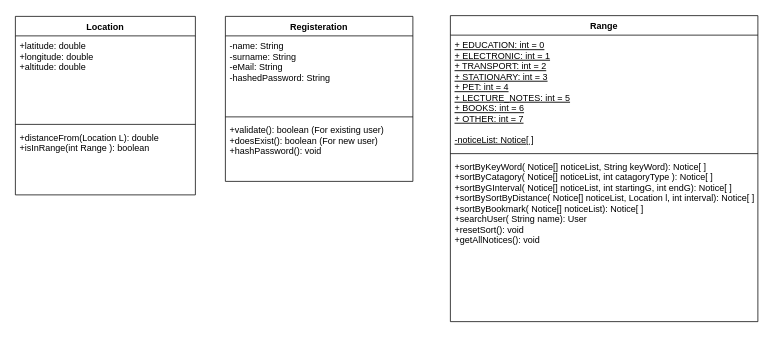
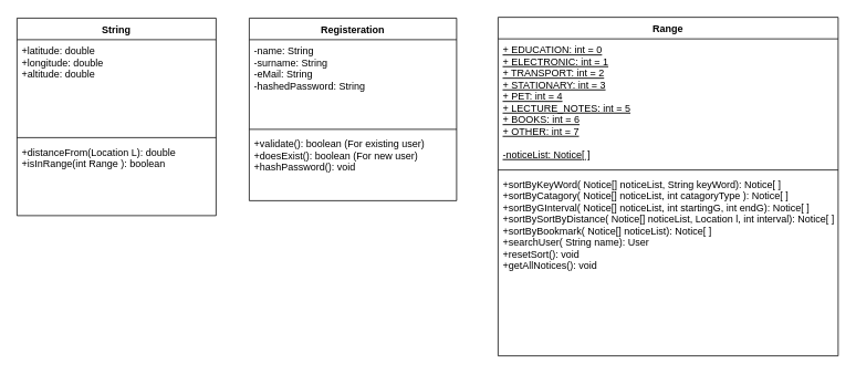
  <mxCell id="0" />
  <mxCell id="1" parent="0" />
- <mxCell id="2" value="Location" style="swimlane;fontStyle=1;align=center;verticalAlign=top;childLayout=stackLayout;horizontal=1;startSize=26;horizontalStack=0;resizeParent=1;resizeParentMax=0;resizeLast=0;collapsible=1;marginBottom=0;" vertex="1" parent="1"><mxGeometry x="20" y="21" width="240" height="238" as="geometry" /></mxCell>
+ <mxCell id="2" value="String" style="swimlane;fontStyle=1;align=center;verticalAlign=top;childLayout=stackLayout;horizontal=1;startSize=26;horizontalStack=0;resizeParent=1;resizeParentMax=0;resizeLast=0;collapsible=1;marginBottom=0;" vertex="1" parent="1"><mxGeometry x="20" y="21" width="240" height="238" as="geometry" /></mxCell>
  <mxCell id="3" value="+latitude: double&#10;+longitude: double&#10;+altitude: double" style="text;strokeColor=none;fillColor=none;align=left;verticalAlign=top;spacingLeft=4;spacingRight=4;overflow=hidden;rotatable=0;points=[[0,0.5],[1,0.5]];portConstraint=eastwest;" vertex="1" parent="2"><mxGeometry y="26" width="240" height="114" as="geometry" /></mxCell>
  <mxCell id="4" value="" style="line;strokeWidth=1;fillColor=none;align=left;verticalAlign=middle;spacingTop=-1;spacingLeft=3;spacingRight=3;rotatable=0;labelPosition=right;points=[];portConstraint=eastwest;" vertex="1" parent="2"><mxGeometry y="140" width="240" height="8" as="geometry" /></mxCell>
  <mxCell id="5" value="+distanceFrom(Location L): double&#10;+isInRange(int Range ): boolean" style="text;strokeColor=none;fillColor=none;align=left;verticalAlign=top;spacingLeft=4;spacingRight=4;overflow=hidden;rotatable=0;points=[[0,0.5],[1,0.5]];portConstraint=eastwest;" vertex="1" parent="2"><mxGeometry y="148" width="240" height="90" as="geometry" /></mxCell>
  <mxCell id="6" value="Registeration" style="swimlane;fontStyle=1;align=center;verticalAlign=top;childLayout=stackLayout;horizontal=1;startSize=26;horizontalStack=0;resizeParent=1;resizeParentMax=0;resizeLast=0;collapsible=1;marginBottom=0;" vertex="1" parent="1"><mxGeometry x="300" y="21" width="250" height="220" as="geometry" /></mxCell>
  <mxCell id="7" value="-name: String&#10;-surname: String&#10;-eMail: String&#10;-hashedPassword: String" style="text;strokeColor=none;fillColor=none;align=left;verticalAlign=top;spacingLeft=4;spacingRight=4;overflow=hidden;rotatable=0;points=[[0,0.5],[1,0.5]];portConstraint=eastwest;" vertex="1" parent="6"><mxGeometry y="26" width="250" height="104" as="geometry" /></mxCell>
  <mxCell id="8" value="" style="line;strokeWidth=1;fillColor=none;align=left;verticalAlign=middle;spacingTop=-1;spacingLeft=3;spacingRight=3;rotatable=0;labelPosition=right;points=[];portConstraint=eastwest;" vertex="1" parent="6"><mxGeometry y="130" width="250" height="8" as="geometry" /></mxCell>
  <mxCell id="9" value="+validate(): boolean (For existing user)&#10;+doesExist(): boolean (For new user)&#10;+hashPassword(): void&#10;" style="text;strokeColor=none;fillColor=none;align=left;verticalAlign=top;spacingLeft=4;spacingRight=4;overflow=hidden;rotatable=0;points=[[0,0.5],[1,0.5]];portConstraint=eastwest;" vertex="1" parent="6"><mxGeometry y="138" width="250" height="82" as="geometry" /></mxCell>
  <mxCell id="10" value="Range" style="swimlane;fontStyle=1;align=center;verticalAlign=top;childLayout=stackLayout;horizontal=1;startSize=26;horizontalStack=0;resizeParent=1;resizeParentMax=0;resizeLast=0;collapsible=1;marginBottom=0;" vertex="1" parent="1"><mxGeometry x="600" y="20" width="410" height="408" as="geometry" /></mxCell>
  <mxCell id="11" value="+ EDUCATION: int = 0&#10;+ ELECTRONIC: int = 1&#10;+ TRANSPORT: int = 2&#10;+ STATIONARY: int = 3&#10;+ PET: int = 4&#10;+ LECTURE_NOTES: int = 5&#10;+ BOOKS: int = 6&#10;+ OTHER: int = 7&#10;&#10;-noticeList: Notice[ ]&#10;" style="text;strokeColor=none;fillColor=none;align=left;verticalAlign=top;spacingLeft=4;spacingRight=4;overflow=hidden;rotatable=0;points=[[0,0.5],[1,0.5]];portConstraint=eastwest;fontStyle=4" vertex="1" parent="10"><mxGeometry y="26" width="410" height="154" as="geometry" /></mxCell>
  <mxCell id="12" value="" style="line;strokeWidth=1;fillColor=none;align=left;verticalAlign=middle;spacingTop=-1;spacingLeft=3;spacingRight=3;rotatable=0;labelPosition=right;points=[];portConstraint=eastwest;" vertex="1" parent="10"><mxGeometry y="180" width="410" height="8" as="geometry" /></mxCell>
  <mxCell id="13" value="+sortByKeyWord( Notice[] noticeList, String keyWord): Notice[ ]&#10;+sortByCatagory( Notice[] noticeList, int catagoryType ): Notice[ ]&#10;+sortByGInterval( Notice[] noticeList, int startingG, int endG): Notice[ ]&#10;+sortBySortByDistance( Notice[] noticeList, Location l, int interval): Notice[ ]&#10;+sortByBookmark( Notice[] noticeList): Notice[ ]&#10;+searchUser( String name): User&#10;+resetSort(): void&#10;+getAllNotices(): void" style="text;strokeColor=none;fillColor=none;align=left;verticalAlign=top;spacingLeft=4;spacingRight=4;overflow=hidden;rotatable=0;points=[[0,0.5],[1,0.5]];portConstraint=eastwest;" vertex="1" parent="10"><mxGeometry y="188" width="410" height="220" as="geometry" /></mxCell>
